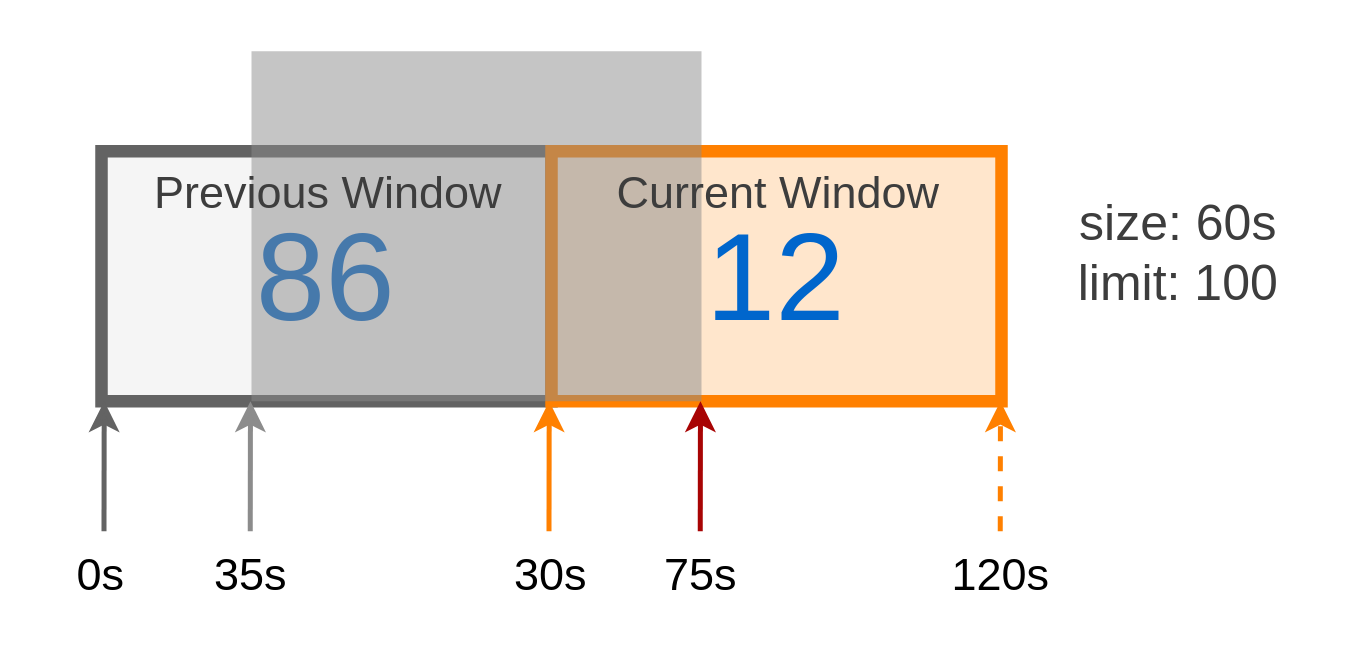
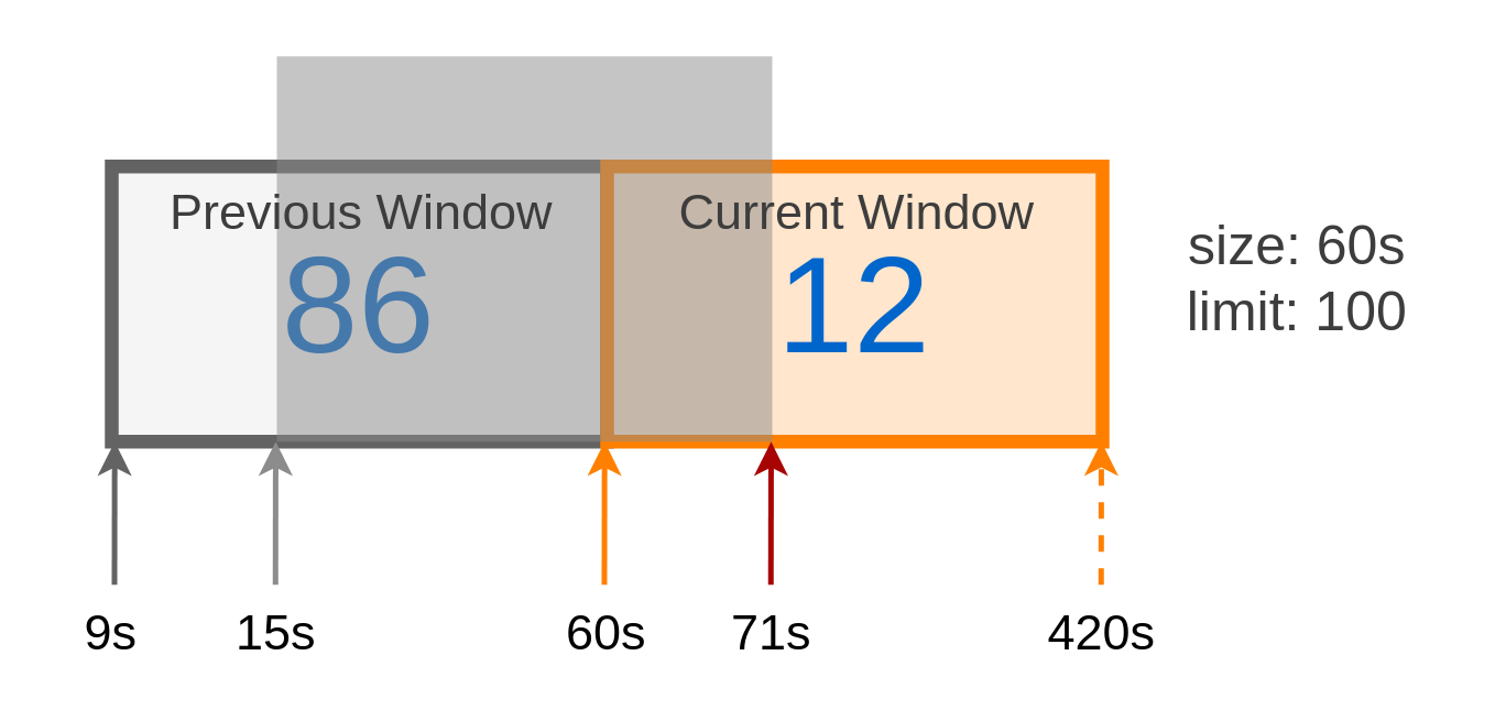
  <mxCell id="0" />
  <mxCell id="1" parent="0" />
  <mxCell id="2" value="&lt;font style=&quot;font-size: 50px&quot;&gt;86&lt;/font&gt;" style="rounded=0;whiteSpace=wrap;html=1;fillColor=#f5f5f5;strokeColor=#636363;fontColor=#0066CC;strokeWidth=5;fontSize=50;" parent="1" vertex="1"><mxGeometry x="40" y="60" width="180" height="100" as="geometry" /></mxCell>
  <mxCell id="3" value="12" style="rounded=0;whiteSpace=wrap;html=1;strokeWidth=5;fillColor=#ffe6cc;strokeColor=#FF8000;fontColor=#0066CC;fontSize=50;" parent="1" vertex="1"><mxGeometry x="220" y="60" width="180" height="100" as="geometry" /></mxCell>
  <mxCell id="4" value="" style="rounded=0;whiteSpace=wrap;html=1;dashed=1;gradientColor=none;fillColor=#8C8C8C;strokeWidth=2;strokeColor=none;opacity=50;fontSize=18;" parent="1" vertex="1"><mxGeometry x="100" y="20" width="180" height="140" as="geometry" /></mxCell>
  <mxCell id="5" value="" style="endArrow=classic;html=1;strokeColor=#636363;strokeWidth=2;entryX=0.006;entryY=0.98;entryDx=0;entryDy=0;entryPerimeter=0;fillColor=#dae8fc;" parent="1" edge="1"><mxGeometry width="50" height="50" relative="1" as="geometry"><mxPoint x="41" y="212" as="sourcePoint" /><mxPoint x="41.08" y="160" as="targetPoint" /></mxGeometry></mxCell>
  <mxCell id="6" value="" style="endArrow=classic;html=1;strokeColor=#8C8C8C;strokeWidth=2;entryX=0.006;entryY=0.98;entryDx=0;entryDy=0;entryPerimeter=0;fillColor=#dae8fc;" parent="1" edge="1"><mxGeometry width="50" height="50" relative="1" as="geometry"><mxPoint x="99.5" y="212" as="sourcePoint" /><mxPoint x="99.58" y="160" as="targetPoint" /></mxGeometry></mxCell>
  <mxCell id="7" value="" style="endArrow=classic;html=1;strokeColor=#FF8000;strokeWidth=2;entryX=0.006;entryY=0.98;entryDx=0;entryDy=0;entryPerimeter=0;fillColor=#dae8fc;" parent="1" edge="1"><mxGeometry width="50" height="50" relative="1" as="geometry"><mxPoint x="219" y="212" as="sourcePoint" /><mxPoint x="219.08" y="160" as="targetPoint" /></mxGeometry></mxCell>
  <mxCell id="8" value="" style="endArrow=classic;html=1;strokeColor=#A80404;strokeWidth=2;entryX=0.006;entryY=0.98;entryDx=0;entryDy=0;entryPerimeter=0;fillColor=#dae8fc;" parent="1" edge="1"><mxGeometry width="50" height="50" relative="1" as="geometry"><mxPoint x="279.5" y="212" as="sourcePoint" /><mxPoint x="279.58" y="160" as="targetPoint" /></mxGeometry></mxCell>
- <mxCell id="9" value="0s" style="text;html=1;strokeColor=none;fillColor=none;align=center;verticalAlign=middle;whiteSpace=wrap;rounded=0;dashed=1;opacity=50;fontSize=18;fontStyle=0" parent="1" vertex="1"><mxGeometry x="20" y="220" width="40" height="20" as="geometry" /></mxCell>
- <mxCell id="10" value="35s" style="text;html=1;strokeColor=none;fillColor=none;align=center;verticalAlign=middle;whiteSpace=wrap;rounded=0;dashed=1;opacity=50;fontSize=18;fontStyle=0" parent="1" vertex="1"><mxGeometry x="80" y="220" width="40" height="20" as="geometry" /></mxCell>
- <mxCell id="11" value="30s" style="text;html=1;strokeColor=none;fillColor=none;align=center;verticalAlign=middle;whiteSpace=wrap;rounded=0;dashed=1;opacity=50;fontSize=18;fontStyle=0" parent="1" vertex="1"><mxGeometry x="200" y="220" width="40" height="20" as="geometry" /></mxCell>
- <mxCell id="12" value="75s" style="text;html=1;strokeColor=none;fillColor=none;align=center;verticalAlign=middle;whiteSpace=wrap;rounded=0;dashed=1;opacity=50;fontSize=18;fontStyle=0" parent="1" vertex="1"><mxGeometry x="260" y="220" width="40" height="20" as="geometry" /></mxCell>
+ <mxCell id="9" value="9s" style="text;html=1;strokeColor=none;fillColor=none;align=center;verticalAlign=middle;whiteSpace=wrap;rounded=0;dashed=1;opacity=50;fontSize=18;fontStyle=0" parent="1" vertex="1"><mxGeometry x="20" y="220" width="40" height="20" as="geometry" /></mxCell>
+ <mxCell id="10" value="15s" style="text;html=1;strokeColor=none;fillColor=none;align=center;verticalAlign=middle;whiteSpace=wrap;rounded=0;dashed=1;opacity=50;fontSize=18;fontStyle=0" parent="1" vertex="1"><mxGeometry x="80" y="220" width="40" height="20" as="geometry" /></mxCell>
+ <mxCell id="11" value="60s" style="text;html=1;strokeColor=none;fillColor=none;align=center;verticalAlign=middle;whiteSpace=wrap;rounded=0;dashed=1;opacity=50;fontSize=18;fontStyle=0" parent="1" vertex="1"><mxGeometry x="200" y="220" width="40" height="20" as="geometry" /></mxCell>
+ <mxCell id="12" value="71s" style="text;html=1;strokeColor=none;fillColor=none;align=center;verticalAlign=middle;whiteSpace=wrap;rounded=0;dashed=1;opacity=50;fontSize=18;fontStyle=0" parent="1" vertex="1"><mxGeometry x="260" y="220" width="40" height="20" as="geometry" /></mxCell>
  <mxCell id="13" value="" style="endArrow=classic;html=1;strokeColor=#FF8000;strokeWidth=2;entryX=0.006;entryY=0.98;entryDx=0;entryDy=0;entryPerimeter=0;fillColor=#dae8fc;dashed=1;" parent="1" edge="1"><mxGeometry width="50" height="50" relative="1" as="geometry"><mxPoint x="399.5" y="212" as="sourcePoint" /><mxPoint x="399.58" y="160" as="targetPoint" /></mxGeometry></mxCell>
- <mxCell id="14" value="120s" style="text;html=1;strokeColor=none;fillColor=none;align=center;verticalAlign=middle;whiteSpace=wrap;rounded=0;dashed=1;opacity=50;fontSize=18;fontStyle=0" parent="1" vertex="1"><mxGeometry x="380" y="220" width="40" height="20" as="geometry" /></mxCell>
+ <mxCell id="14" value="420s" style="text;html=1;strokeColor=none;fillColor=none;align=center;verticalAlign=middle;whiteSpace=wrap;rounded=0;dashed=1;opacity=50;fontSize=18;fontStyle=0" parent="1" vertex="1"><mxGeometry x="380" y="220" width="40" height="20" as="geometry" /></mxCell>
  <mxCell id="15" value="&lt;font style=&quot;font-size: 18px&quot;&gt;Previous Window&lt;/font&gt;" style="text;html=1;strokeColor=none;fillColor=none;align=center;verticalAlign=middle;whiteSpace=wrap;rounded=0;dashed=1;fontSize=20;fontColor=#3D3D3D;opacity=50;" parent="1" vertex="1"><mxGeometry x="41" y="66" width="180" height="20" as="geometry" /></mxCell>
  <mxCell id="16" value="&lt;font style=&quot;font-size: 18px&quot;&gt;Current Window&lt;/font&gt;" style="text;html=1;strokeColor=none;fillColor=none;align=center;verticalAlign=middle;whiteSpace=wrap;rounded=0;dashed=1;fontSize=20;fontColor=#3D3D3D;opacity=50;" parent="1" vertex="1"><mxGeometry x="221" y="66" width="180" height="20" as="geometry" /></mxCell>
  <mxCell id="17" value="size: 60s&lt;br style=&quot;font-size: 20px;&quot;&gt;limit: 100" style="text;html=1;strokeColor=none;fillColor=none;align=center;verticalAlign=middle;whiteSpace=wrap;rounded=0;dashed=1;fontSize=20;fontColor=#3D3D3D;opacity=50;" parent="1" vertex="1"><mxGeometry x="421" y="90" width="100" height="20" as="geometry" /></mxCell>
